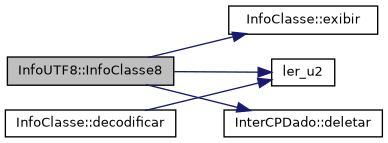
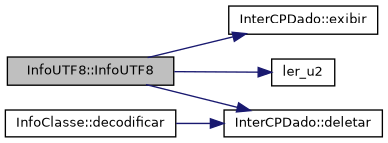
  digraph {
    rankdir=LR
    node [color=black fillcolor=white fontname=Helvetica fontsize=10 shape=record style=filled]
    edge [color=midnightblue fontname=Helvetica fontsize=10 labelfontname=Helvetica labelfontsize=10 style=solid]
-   n1 [fillcolor=grey75 fontcolor=black height=0.2 label="InfoUTF8::InfoClasse8" width=0.4]
-   n2 [height=0.2 label="InfoClasse::exibir" width=0.4]
+   n1 [fillcolor=grey75 fontcolor=black height=0.2 label="InfoUTF8::InfoUTF8" width=0.4]
+   n2 [height=0.2 label="InterCPDado::exibir" width=0.4]
    n3 [height=0.2 label="InterCPDado::deletar" width=0.4]
    n4 [height=0.2 label=ler_u2 width=0.4]
    n5 [height=0.2 label="InfoClasse::decodificar" width=0.4]
    n1 -> n2
    n1 -> n3
    n1 -> n4
-   n5 -> n4
+   n5 -> n3
  }
